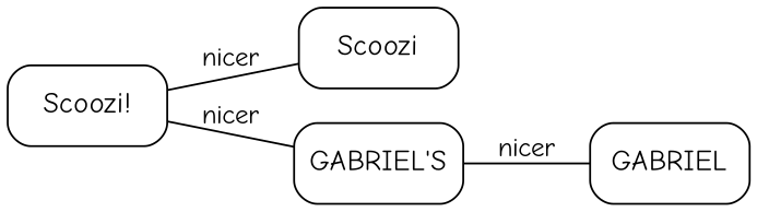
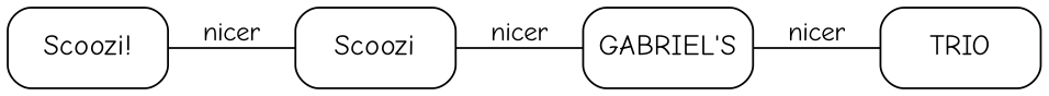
  graph {
    fontname="Comic Neue"
    rankdir=LR
    node [fillcolor=white fontname="Comic Neue" fontsize=15 shape=rectangle style="rounded,filled"]
    edge [fontname="Comic Neue"]
    n1 [height=0.58 label="Scoozi!" width=1.15]
    n2 [height=0.58 label=Scoozi width=1.15]
    n3 [height=0.58 label="GABRIEL'S" width=1.15]
-   n4 [height=0.58 label=GABRIEL width=1.15]
+   n4 [height=0.58 label=TRIO width=1.15]
    n1 -- n2 [label=nicer]
-   n1 -- n3 [label=nicer]
+   n2 -- n3 [label=nicer]
    n3 -- n4 [label=nicer]
  }
